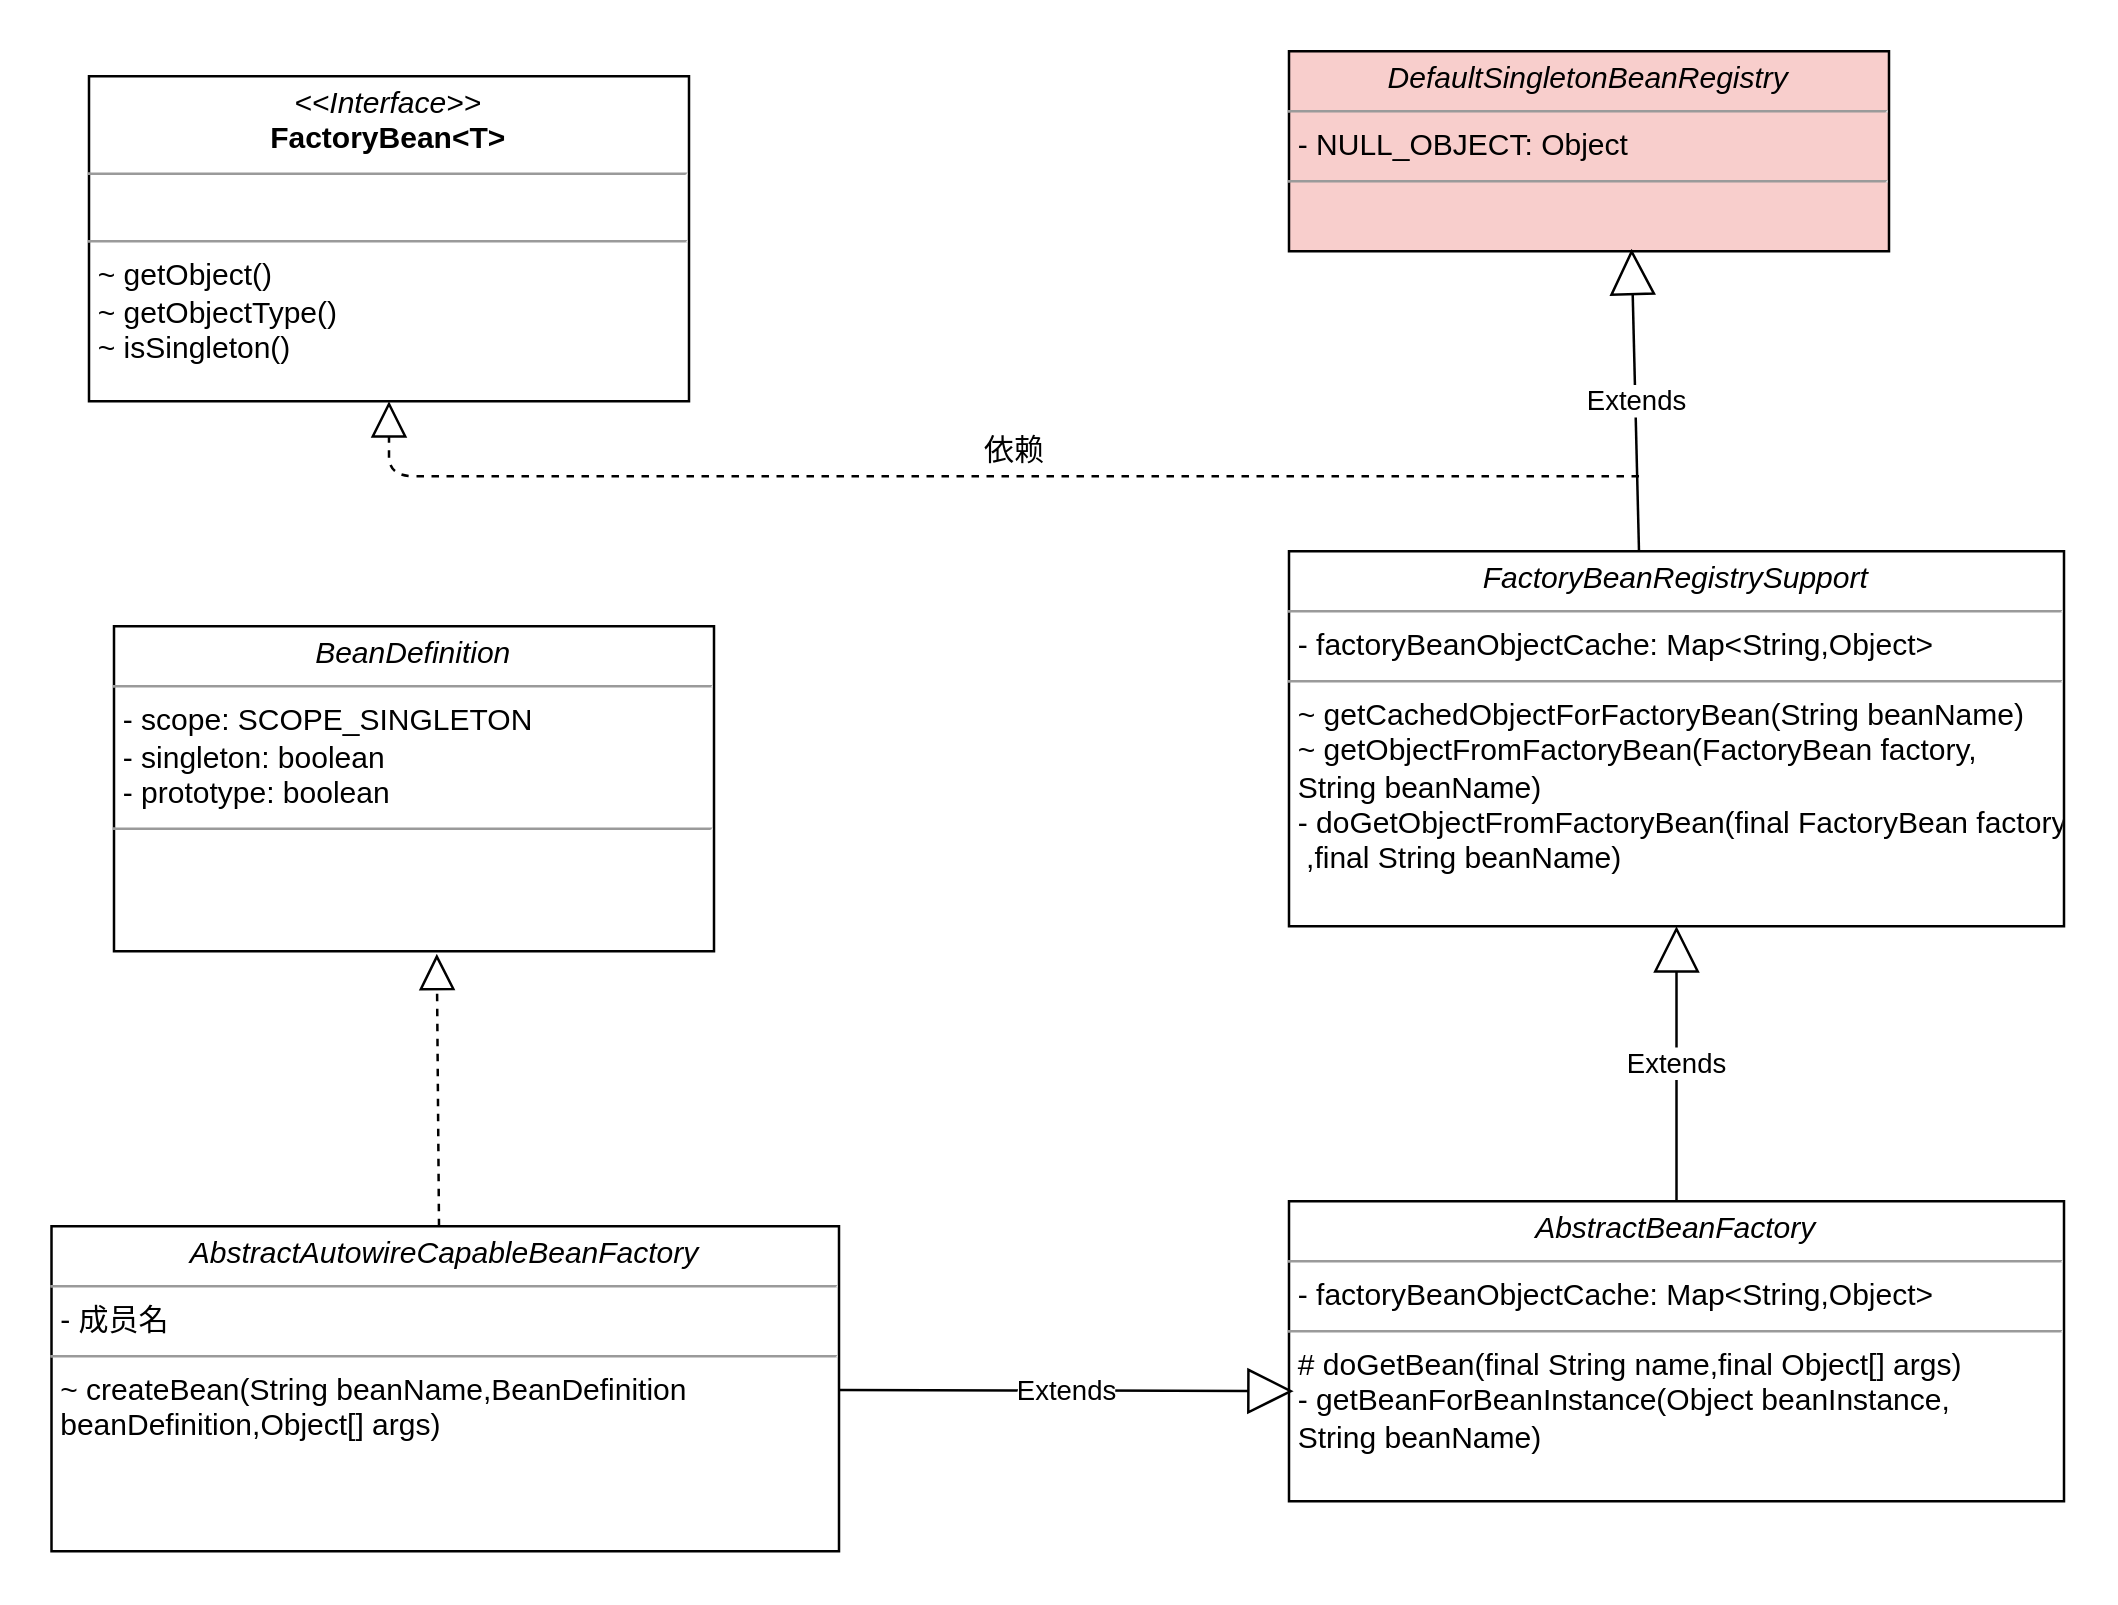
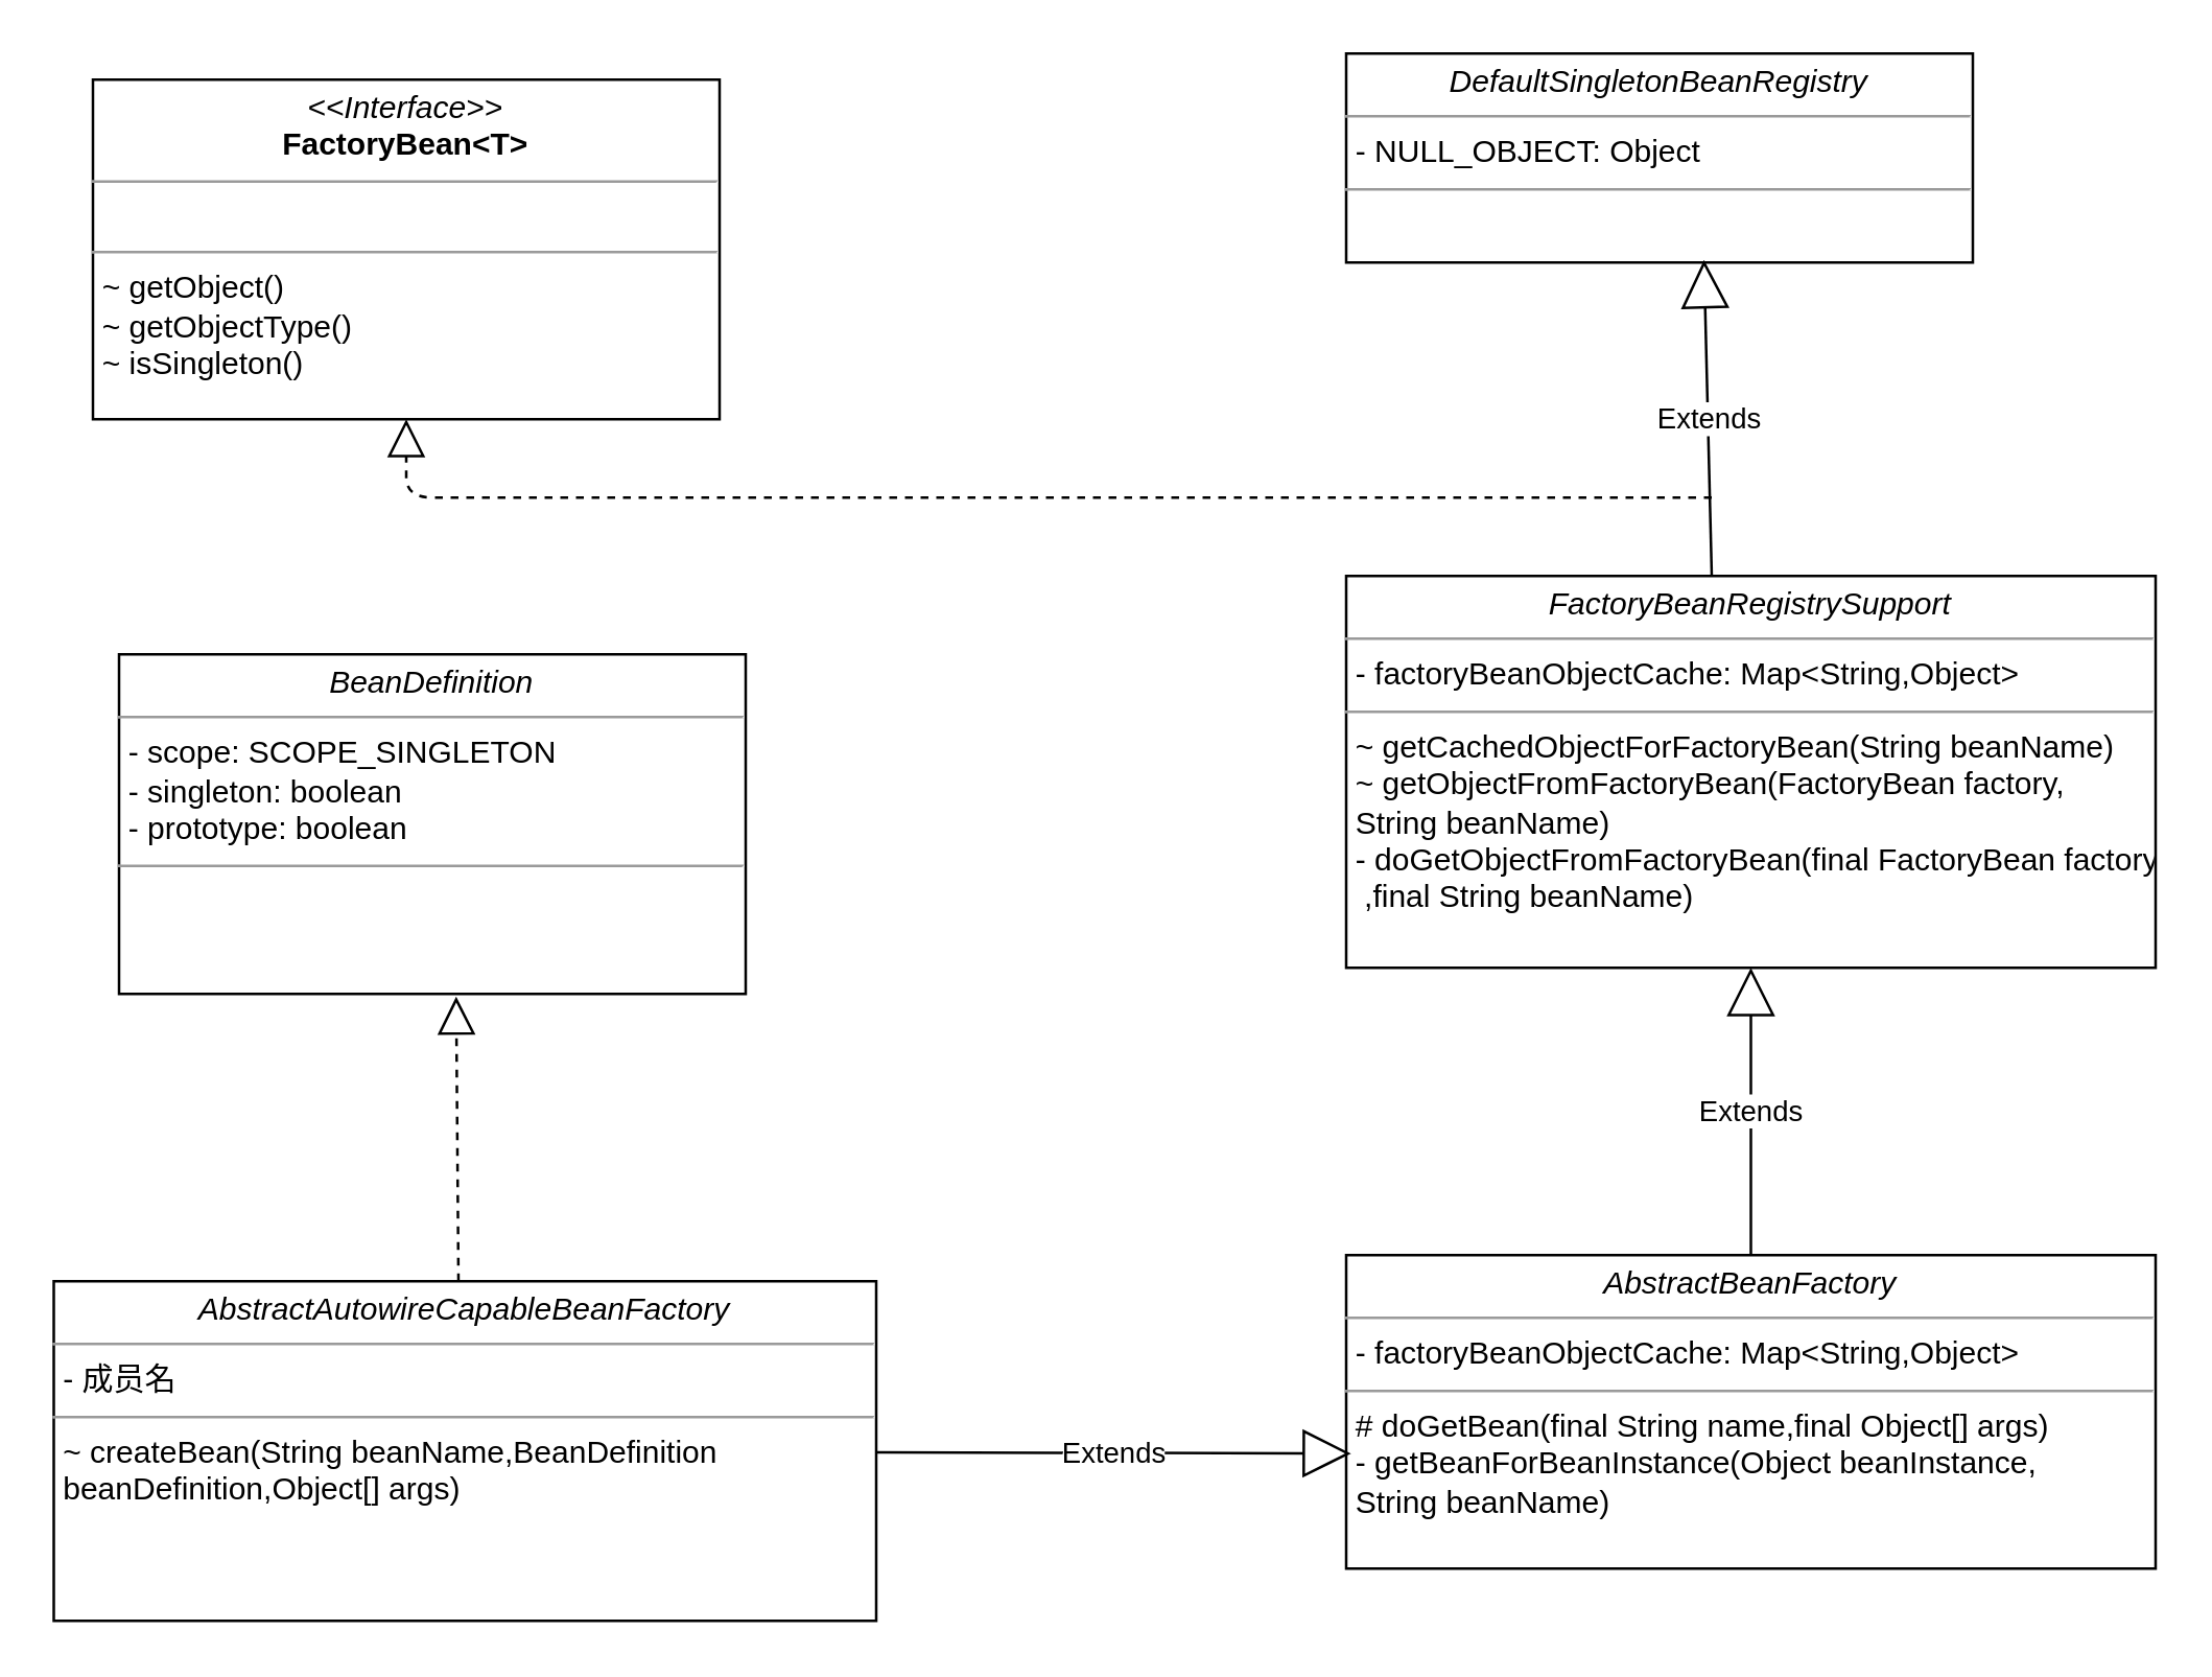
  <mxCell id="0" />
  <mxCell id="1" parent="0" />
  <mxCell id="2" value="&lt;p style=&quot;margin: 0px ; margin-top: 4px ; text-align: center&quot;&gt;&lt;i&gt;&amp;lt;&amp;lt;Interface&amp;gt;&amp;gt;&lt;/i&gt;&lt;br&gt;&lt;b&gt;FactoryBean&amp;lt;T&amp;gt;&lt;/b&gt;&lt;/p&gt;&lt;hr size=&quot;1&quot;&gt;&lt;p style=&quot;margin: 0px ; margin-left: 4px&quot;&gt;&lt;br&gt;&lt;/p&gt;&lt;hr size=&quot;1&quot;&gt;&lt;p style=&quot;margin: 0px ; margin-left: 4px&quot;&gt;~ getObject()&lt;/p&gt;&lt;p style=&quot;margin: 0px ; margin-left: 4px&quot;&gt;~ getObjectType()&lt;/p&gt;&lt;p style=&quot;margin: 0px ; margin-left: 4px&quot;&gt;~ isSingleton()&lt;/p&gt;" style="verticalAlign=top;align=left;overflow=fill;fontSize=12;fontFamily=Helvetica;html=1;" vertex="1" parent="1"><mxGeometry x="35" y="30" width="240" height="130" as="geometry" /></mxCell>
  <mxCell id="3" value="&lt;p style=&quot;margin: 0px ; margin-top: 4px ; text-align: center&quot;&gt;&lt;i&gt;BeanDefinition&lt;/i&gt;&lt;/p&gt;&lt;hr size=&quot;1&quot;&gt;&lt;p style=&quot;margin: 0px ; margin-left: 4px&quot;&gt;- scope: SCOPE_SINGLETON&lt;/p&gt;&lt;p style=&quot;margin: 0px ; margin-left: 4px&quot;&gt;- singleton: boolean&lt;/p&gt;&lt;p style=&quot;margin: 0px ; margin-left: 4px&quot;&gt;- prototype: boolean&lt;/p&gt;&lt;hr size=&quot;1&quot;&gt;&lt;p style=&quot;margin: 0px ; margin-left: 4px&quot;&gt;&lt;br&gt;&lt;/p&gt;" style="verticalAlign=top;align=left;overflow=fill;fontSize=12;fontFamily=Helvetica;html=1;" vertex="1" parent="1"><mxGeometry x="45" y="250" width="240" height="130" as="geometry" /></mxCell>
  <mxCell id="4" value="&lt;p style=&quot;margin: 0px ; margin-top: 4px ; text-align: center&quot;&gt;&lt;i&gt;AbstractAutowireCapableBeanFactory&lt;/i&gt;&lt;/p&gt;&lt;hr size=&quot;1&quot;&gt;&lt;p style=&quot;margin: 0px ; margin-left: 4px&quot;&gt;- 成员名&lt;br&gt;&lt;/p&gt;&lt;hr size=&quot;1&quot;&gt;&lt;p style=&quot;margin: 0px ; margin-left: 4px&quot;&gt;~ createBean(String beanName,BeanDefinition&amp;nbsp;&lt;/p&gt;&lt;p style=&quot;margin: 0px ; margin-left: 4px&quot;&gt;beanDefinition,Object[] args)&lt;/p&gt;" style="verticalAlign=top;align=left;overflow=fill;fontSize=12;fontFamily=Helvetica;html=1;" vertex="1" parent="1"><mxGeometry x="20" y="490" width="315" height="130" as="geometry" /></mxCell>
  <mxCell id="5" value="" style="endArrow=block;dashed=1;endFill=0;endSize=12;html=1;entryX=0.538;entryY=1.008;entryDx=0;entryDy=0;entryPerimeter=0;" edge="1" parent="1" target="3"><mxGeometry width="160" relative="1" as="geometry"><mxPoint x="175" y="490" as="sourcePoint" /><mxPoint x="335" y="490" as="targetPoint" /></mxGeometry></mxCell>
- <mxCell id="6" value="&lt;p style=&quot;margin: 0px ; margin-top: 4px ; text-align: center&quot;&gt;&lt;i&gt;DefaultSingletonBeanRegistry&lt;/i&gt;&lt;/p&gt;&lt;hr size=&quot;1&quot;&gt;&lt;p style=&quot;margin: 0px ; margin-left: 4px&quot;&gt;- NULL_OBJECT: Object&lt;/p&gt;&lt;hr size=&quot;1&quot;&gt;&lt;p style=&quot;margin: 0px ; margin-left: 4px&quot;&gt;&lt;br&gt;&lt;/p&gt;" style="verticalAlign=top;align=left;overflow=fill;fontSize=12;fontFamily=Helvetica;html=1;fillColor=#f8cecc;" vertex="1" parent="1"><mxGeometry x="515" y="20" width="240" height="80" as="geometry" /></mxCell>
+ <mxCell id="6" value="&lt;p style=&quot;margin: 0px ; margin-top: 4px ; text-align: center&quot;&gt;&lt;i&gt;DefaultSingletonBeanRegistry&lt;/i&gt;&lt;/p&gt;&lt;hr size=&quot;1&quot;&gt;&lt;p style=&quot;margin: 0px ; margin-left: 4px&quot;&gt;- NULL_OBJECT: Object&lt;/p&gt;&lt;hr size=&quot;1&quot;&gt;&lt;p style=&quot;margin: 0px ; margin-left: 4px&quot;&gt;&lt;br&gt;&lt;/p&gt;" style="verticalAlign=top;align=left;overflow=fill;fontSize=12;fontFamily=Helvetica;html=1;" vertex="1" parent="1"><mxGeometry x="515" y="20" width="240" height="80" as="geometry" /></mxCell>
  <mxCell id="7" value="&lt;p style=&quot;margin: 0px ; margin-top: 4px ; text-align: center&quot;&gt;&lt;i&gt;FactoryBeanRegistrySupport&lt;/i&gt;&lt;/p&gt;&lt;hr size=&quot;1&quot;&gt;&lt;p style=&quot;margin: 0px ; margin-left: 4px&quot;&gt;- factoryBeanObjectCache: Map&amp;lt;String,Object&amp;gt;&lt;/p&gt;&lt;hr size=&quot;1&quot;&gt;&lt;p style=&quot;margin: 0px ; margin-left: 4px&quot;&gt;~ getCachedObjectForFactoryBean(String beanName)&lt;/p&gt;&lt;p style=&quot;margin: 0px ; margin-left: 4px&quot;&gt;~ getObjectFromFactoryBean(FactoryBean factory,&lt;/p&gt;&lt;p style=&quot;margin: 0px ; margin-left: 4px&quot;&gt;String beanName)&lt;/p&gt;&lt;p style=&quot;margin: 0px ; margin-left: 4px&quot;&gt;- doGetObjectFromFactoryBean(final FactoryBean factory&lt;/p&gt;&lt;p style=&quot;margin: 0px ; margin-left: 4px&quot;&gt;&amp;nbsp;,final String beanName)&lt;/p&gt;" style="verticalAlign=top;align=left;overflow=fill;fontSize=12;fontFamily=Helvetica;html=1;" vertex="1" parent="1"><mxGeometry x="515" y="220" width="310" height="150" as="geometry" /></mxCell>
  <mxCell id="8" value="Extends" style="endArrow=block;endSize=16;endFill=0;html=1;entryX=0.571;entryY=0.988;entryDx=0;entryDy=0;entryPerimeter=0;" edge="1" parent="1" target="6"><mxGeometry width="160" relative="1" as="geometry"><mxPoint x="655" y="220" as="sourcePoint" /><mxPoint x="815" y="220" as="targetPoint" /></mxGeometry></mxCell>
  <mxCell id="9" value="" style="endArrow=block;dashed=1;endFill=0;endSize=12;html=1;entryX=0.5;entryY=1;entryDx=0;entryDy=0;" edge="1" parent="1" target="2"><mxGeometry width="160" relative="1" as="geometry"><mxPoint x="655" y="190" as="sourcePoint" /><mxPoint x="535" y="300" as="targetPoint" /><Array as="points"><mxPoint x="405" y="190" /><mxPoint x="155" y="190" /></Array></mxGeometry></mxCell>
- <mxCell id="10" value="依赖" style="text;html=1;align=center;verticalAlign=middle;resizable=0;points=[];autosize=1;strokeColor=none;fillColor=none;" vertex="1" parent="1"><mxGeometry x="385" y="170" width="40" height="20" as="geometry" /></mxCell>
  <mxCell id="11" value="&lt;p style=&quot;margin: 0px ; margin-top: 4px ; text-align: center&quot;&gt;&lt;i&gt;AbstractBeanFactory&lt;/i&gt;&lt;/p&gt;&lt;hr size=&quot;1&quot;&gt;&lt;p style=&quot;margin: 0px ; margin-left: 4px&quot;&gt;- factoryBeanObjectCache: Map&amp;lt;String,Object&amp;gt;&lt;/p&gt;&lt;hr size=&quot;1&quot;&gt;&lt;p style=&quot;margin: 0px ; margin-left: 4px&quot;&gt;# doGetBean(final String name,final Object[] args)&lt;/p&gt;&lt;p style=&quot;margin: 0px ; margin-left: 4px&quot;&gt;- getBeanForBeanInstance(Object beanInstance,&lt;/p&gt;&lt;p style=&quot;margin: 0px ; margin-left: 4px&quot;&gt;String beanName)&lt;/p&gt;" style="verticalAlign=top;align=left;overflow=fill;fontSize=12;fontFamily=Helvetica;html=1;" vertex="1" parent="1"><mxGeometry x="515" y="480" width="310" height="120" as="geometry" /></mxCell>
  <mxCell id="12" value="Extends" style="endArrow=block;endSize=16;endFill=0;html=1;entryX=0.5;entryY=1;entryDx=0;entryDy=0;" edge="1" parent="1" source="11" target="7"><mxGeometry width="160" relative="1" as="geometry"><mxPoint x="555" y="420" as="sourcePoint" /><mxPoint x="715" y="420" as="targetPoint" /></mxGeometry></mxCell>
  <mxCell id="13" value="Extends" style="endArrow=block;endSize=16;endFill=0;html=1;entryX=0.006;entryY=0.633;entryDx=0;entryDy=0;entryPerimeter=0;" edge="1" parent="1" source="4" target="11"><mxGeometry width="160" relative="1" as="geometry"><mxPoint x="335" y="555" as="sourcePoint" /><mxPoint x="495" y="555" as="targetPoint" /></mxGeometry></mxCell>
